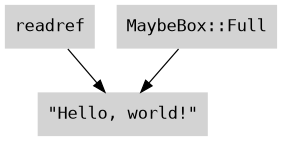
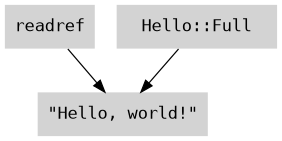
  digraph {
    fontname="DejaVu Sans Mono"
    node [fontname="DejaVu Sans Mono" shape=plaintext style=filled]
    edge [fontname="DejaVu Sans Mono"]
    n1 [label=readref]
    n2 [label="\"Hello, world!\""]
-   n3 [label="MaybeBox::Full"]
+   n3 [label="Hello::Full"]
    n1 -> n2
    n3 -> n2
  }
